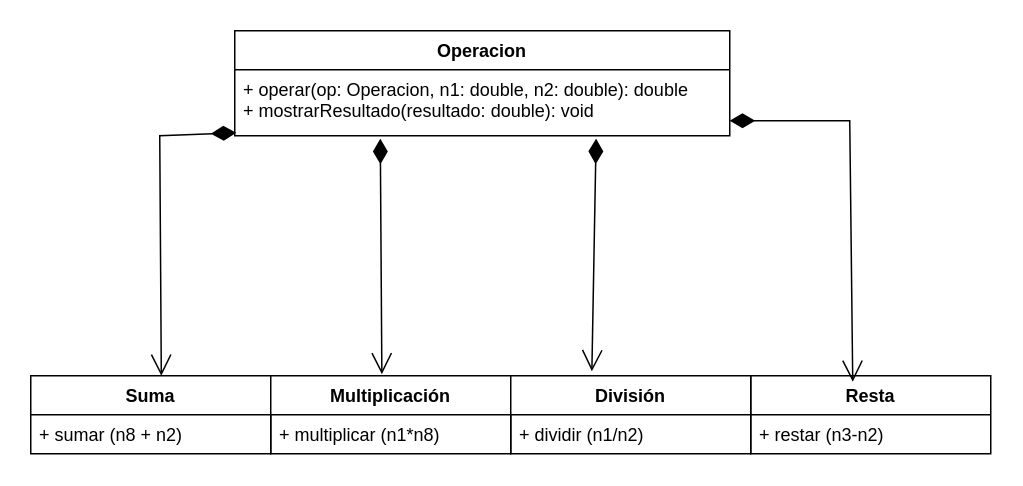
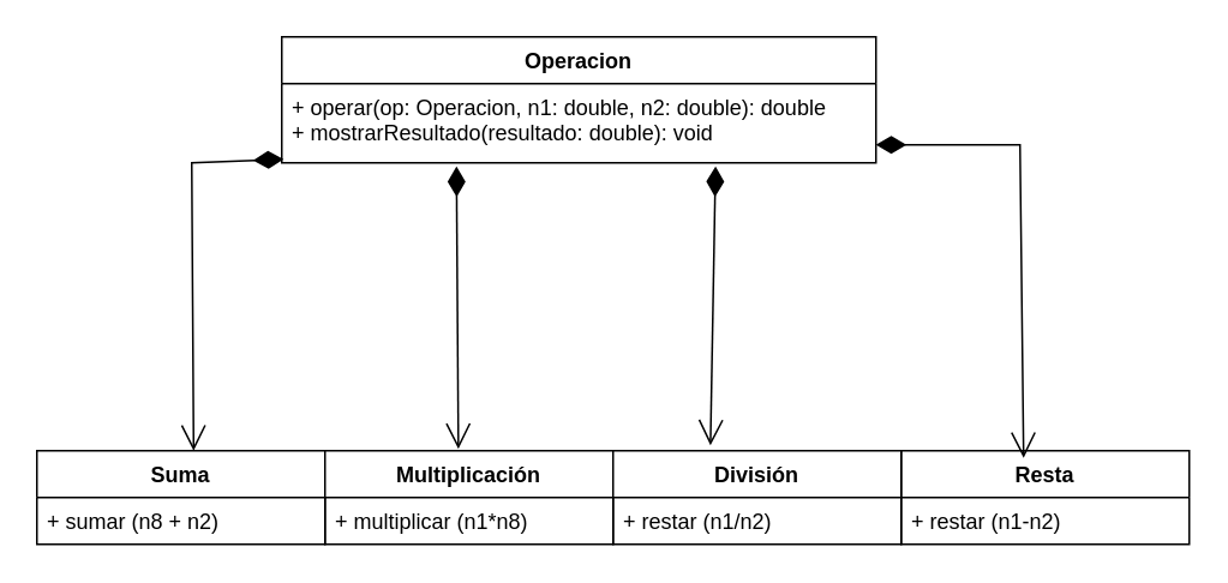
  <mxCell id="0" />
  <mxCell id="1" parent="0" />
  <mxCell id="2" value="Operacion" style="swimlane;fontStyle=1;align=center;verticalAlign=top;childLayout=stackLayout;horizontal=1;startSize=26;horizontalStack=0;resizeParent=1;resizeParentMax=0;resizeLast=0;collapsible=1;marginBottom=0;whiteSpace=wrap;html=1;" parent="1" vertex="1"><mxGeometry x="156" y="20" width="330" height="70" as="geometry" /></mxCell>
  <mxCell id="3" value="&lt;span class=&quot;hljs-operator&quot;&gt;+&lt;/span&gt; operar(op: Operacion, n1: &lt;span class=&quot;hljs-keyword&quot;&gt;double&lt;/span&gt;, n2: &lt;span class=&quot;hljs-keyword&quot;&gt;double&lt;/span&gt;): &lt;span class=&quot;hljs-keyword&quot;&gt;double&lt;/span&gt;&lt;div&gt;&lt;span class=&quot;hljs-keyword&quot;&gt;&lt;span class=&quot;hljs-operator&quot;&gt;+&lt;/span&gt; mostrarResultado(resultado: &lt;span class=&quot;hljs-keyword&quot;&gt;double&lt;/span&gt;): void&lt;/span&gt;&lt;/div&gt;" style="text;strokeColor=none;fillColor=none;align=left;verticalAlign=top;spacingLeft=4;spacingRight=4;overflow=hidden;rotatable=0;points=[[0,0.5],[1,0.5]];portConstraint=eastwest;whiteSpace=wrap;html=1;" parent="2" vertex="1"><mxGeometry y="26" width="330" height="44" as="geometry" /></mxCell>
  <mxCell id="4" value="Suma" style="swimlane;fontStyle=1;align=center;verticalAlign=top;childLayout=stackLayout;horizontal=1;startSize=26;horizontalStack=0;resizeParent=1;resizeParentMax=0;resizeLast=0;collapsible=1;marginBottom=0;whiteSpace=wrap;html=1;" parent="1" vertex="1"><mxGeometry x="20" y="250" width="160" height="52" as="geometry" /></mxCell>
  <mxCell id="5" value="+ sumar (n8 + n2)" style="text;strokeColor=none;fillColor=none;align=left;verticalAlign=top;spacingLeft=4;spacingRight=4;overflow=hidden;rotatable=0;points=[[0,0.5],[1,0.5]];portConstraint=eastwest;whiteSpace=wrap;html=1;" parent="4" vertex="1"><mxGeometry y="26" width="160" height="26" as="geometry" /></mxCell>
  <mxCell id="6" value="Multiplicación" style="swimlane;fontStyle=1;align=center;verticalAlign=top;childLayout=stackLayout;horizontal=1;startSize=26;horizontalStack=0;resizeParent=1;resizeParentMax=0;resizeLast=0;collapsible=1;marginBottom=0;whiteSpace=wrap;html=1;" parent="1" vertex="1"><mxGeometry x="180" y="250" width="160" height="52" as="geometry" /></mxCell>
  <mxCell id="7" value="+ multiplicar (n1*n8)" style="text;strokeColor=none;fillColor=none;align=left;verticalAlign=top;spacingLeft=4;spacingRight=4;overflow=hidden;rotatable=0;points=[[0,0.5],[1,0.5]];portConstraint=eastwest;whiteSpace=wrap;html=1;" parent="6" vertex="1"><mxGeometry y="26" width="160" height="26" as="geometry" /></mxCell>
  <mxCell id="8" value="Resta" style="swimlane;fontStyle=1;align=center;verticalAlign=top;childLayout=stackLayout;horizontal=1;startSize=26;horizontalStack=0;resizeParent=1;resizeParentMax=0;resizeLast=0;collapsible=1;marginBottom=0;whiteSpace=wrap;html=1;" parent="1" vertex="1"><mxGeometry x="500" y="250" width="160" height="52" as="geometry" /></mxCell>
- <mxCell id="9" value="+ restar (n3-n2)&lt;div&gt;&lt;br/&gt;&lt;/div&gt;" style="text;strokeColor=none;fillColor=none;align=left;verticalAlign=top;spacingLeft=4;spacingRight=4;overflow=hidden;rotatable=0;points=[[0,0.5],[1,0.5]];portConstraint=eastwest;whiteSpace=wrap;html=1;" parent="8" vertex="1"><mxGeometry y="26" width="160" height="26" as="geometry" /></mxCell>
+ <mxCell id="9" value="+ restar (n1-n2)&lt;div&gt;&lt;br/&gt;&lt;/div&gt;" style="text;strokeColor=none;fillColor=none;align=left;verticalAlign=top;spacingLeft=4;spacingRight=4;overflow=hidden;rotatable=0;points=[[0,0.5],[1,0.5]];portConstraint=eastwest;whiteSpace=wrap;html=1;" parent="8" vertex="1"><mxGeometry y="26" width="160" height="26" as="geometry" /></mxCell>
  <mxCell id="10" value="División" style="swimlane;fontStyle=1;align=center;verticalAlign=top;childLayout=stackLayout;horizontal=1;startSize=26;horizontalStack=0;resizeParent=1;resizeParentMax=0;resizeLast=0;collapsible=1;marginBottom=0;whiteSpace=wrap;html=1;" parent="1" vertex="1"><mxGeometry x="340" y="250" width="160" height="52" as="geometry" /></mxCell>
- <mxCell id="11" value="+ dividir (n1/n2)" style="text;strokeColor=none;fillColor=none;align=left;verticalAlign=top;spacingLeft=4;spacingRight=4;overflow=hidden;rotatable=0;points=[[0,0.5],[1,0.5]];portConstraint=eastwest;whiteSpace=wrap;html=1;" parent="10" vertex="1"><mxGeometry y="26" width="160" height="26" as="geometry" /></mxCell>
+ <mxCell id="11" value="+ restar (n1/n2)" style="text;strokeColor=none;fillColor=none;align=left;verticalAlign=top;spacingLeft=4;spacingRight=4;overflow=hidden;rotatable=0;points=[[0,0.5],[1,0.5]];portConstraint=eastwest;whiteSpace=wrap;html=1;" parent="10" vertex="1"><mxGeometry y="26" width="160" height="26" as="geometry" /></mxCell>
  <mxCell id="12" value="" style="endArrow=open;html=1;endSize=12;startArrow=diamondThin;startSize=14;startFill=1;align=left;verticalAlign=bottom;rounded=0;entryX=0.544;entryY=0;entryDx=0;entryDy=0;entryPerimeter=0;exitX=0.003;exitY=0.955;exitDx=0;exitDy=0;exitPerimeter=0;" parent="1" source="3" target="4" edge="1"><mxGeometry x="-1" y="3" relative="1" as="geometry"><mxPoint x="106" y="40" as="sourcePoint" /><mxPoint x="416" y="170" as="targetPoint" /><Array as="points"><mxPoint x="106" y="90" /></Array></mxGeometry></mxCell>
  <mxCell id="13" value="" style="endArrow=open;html=1;endSize=12;startArrow=diamondThin;startSize=14;startFill=1;align=left;verticalAlign=bottom;rounded=0;exitX=0.294;exitY=1.045;exitDx=0;exitDy=0;exitPerimeter=0;entryX=0.463;entryY=-0.019;entryDx=0;entryDy=0;entryPerimeter=0;" parent="1" source="3" target="6" edge="1"><mxGeometry x="-1" y="3" relative="1" as="geometry"><mxPoint x="302" y="150" as="sourcePoint" /><mxPoint x="266" y="214" as="targetPoint" /></mxGeometry></mxCell>
  <mxCell id="14" value="" style="endArrow=open;html=1;endSize=12;startArrow=diamondThin;startSize=14;startFill=1;align=left;verticalAlign=bottom;rounded=0;entryX=0.338;entryY=-0.058;entryDx=0;entryDy=0;exitX=0.73;exitY=1.045;exitDx=0;exitDy=0;exitPerimeter=0;entryPerimeter=0;" parent="1" source="3" target="10" edge="1"><mxGeometry x="-0.3" y="-8" relative="1" as="geometry"><mxPoint x="416" y="181" as="sourcePoint" /><mxPoint x="386" y="244" as="targetPoint" /><mxPoint as="offset" /></mxGeometry></mxCell>
  <mxCell id="15" value="" style="endArrow=open;html=1;endSize=12;startArrow=diamondThin;startSize=14;startFill=1;align=left;verticalAlign=bottom;rounded=0;exitX=1;exitY=0.773;exitDx=0;exitDy=0;exitPerimeter=0;entryX=0.425;entryY=0.077;entryDx=0;entryDy=0;entryPerimeter=0;" parent="1" source="3" target="8" edge="1"><mxGeometry x="-1" y="3" relative="1" as="geometry"><mxPoint x="482" y="150" as="sourcePoint" /><mxPoint x="576" y="250" as="targetPoint" /><Array as="points"><mxPoint x="566" y="80" /></Array></mxGeometry></mxCell>
